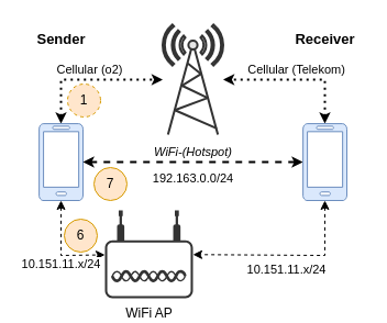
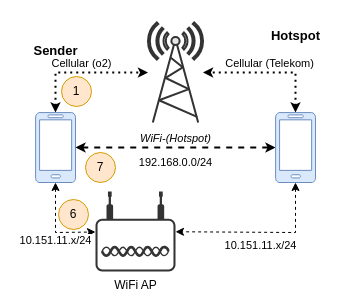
  <mxCell id="0" />
  <mxCell id="1" parent="0" />
  <mxCell id="2" value="Cellular (o2)" style="edgeStyle=orthogonalEdgeStyle;rounded=0;orthogonalLoop=1;jettySize=auto;html=1;dashed=1;dashPattern=1 2;strokeWidth=2;startArrow=classic;startFill=1;endSize=4;startSize=4;verticalAlign=bottom;" parent="1" source="3" target="10" edge="1"><mxGeometry relative="1" as="geometry"><Array as="points"><mxPoint x="55" y="72" /></Array></mxGeometry></mxCell>
  <mxCell id="3" value="" style="verticalLabelPosition=middle;html=1;verticalAlign=middle;align=right;shape=mxgraph.azure.mobile;pointerEvents=1;labelPosition=left;spacingRight=2;fillColor=#dae8fc;strokeColor=#6c8ebf;" parent="1" vertex="1"><mxGeometry x="35" y="112" width="40" height="70" as="geometry" /></mxCell>
  <mxCell id="4" value="WiFi AP" style="points=[[0.03,0.36,0],[0.18,0,0],[0.5,0.34,0],[0.82,0,0],[0.97,0.36,0],[1,0.67,0],[0.975,0.975,0],[0.5,1,0],[0.025,0.975,0],[0,0.67,0]];verticalLabelPosition=bottom;sketch=0;html=1;verticalAlign=top;aspect=fixed;align=center;pointerEvents=1;shape=mxgraph.cisco19.wireless_access_point;fillColor=#333333;strokeColor=default;" parent="1" vertex="1"><mxGeometry x="95" y="191" width="80" height="80" as="geometry" /></mxCell>
  <mxCell id="5" value="WiFi-(Hotspot)" style="endArrow=classic;dashed=1;html=1;strokeWidth=2;rounded=0;jumpSize=6;flowAnimation=0;shadow=0;verticalAlign=bottom;fontStyle=2;fontSize=11;startArrow=classic;startFill=1;endFill=1;endSize=4;startSize=4;" parent="1" source="3" target="9" edge="1"><mxGeometry width="50" height="50" relative="1" as="geometry"><mxPoint x="115" y="162" as="sourcePoint" /><mxPoint x="255" y="192" as="targetPoint" /></mxGeometry></mxCell>
  <mxCell id="6" value="10.151.11.x/24" style="endArrow=classic;html=1;strokeWidth=1;rounded=0;dashed=1;startArrow=classic;startFill=1;endFill=1;verticalAlign=top;" parent="1" source="3" target="4" edge="1"><mxGeometry width="50" height="50" relative="1" as="geometry"><mxPoint x="15" y="268" as="sourcePoint" /><mxPoint x="162" y="342" as="targetPoint" /><Array as="points"><mxPoint x="55" y="232" /></Array></mxGeometry></mxCell>
  <mxCell id="7" value="10.151.11.x/24" style="endArrow=classic;html=1;strokeWidth=1;rounded=0;dashed=1;startArrow=classic;startFill=1;endFill=1;verticalAlign=top;" parent="1" source="9" target="4" edge="1"><mxGeometry width="50" height="50" relative="1" as="geometry"><mxPoint x="505" y="272" as="sourcePoint" /><mxPoint x="365" y="352" as="targetPoint" /><Array as="points"><mxPoint x="295" y="232" /></Array></mxGeometry></mxCell>
  <mxCell id="8" value="Cellular (Telekom)" style="edgeStyle=orthogonalEdgeStyle;rounded=0;orthogonalLoop=1;jettySize=auto;html=1;strokeWidth=2;dashed=1;dashPattern=1 2;startArrow=classic;startFill=1;endSize=4;startSize=4;verticalAlign=bottom;" parent="1" source="9" target="10" edge="1"><mxGeometry relative="1" as="geometry"><Array as="points"><mxPoint x="295" y="72" /></Array></mxGeometry></mxCell>
  <mxCell id="9" value="" style="verticalLabelPosition=middle;html=1;verticalAlign=middle;align=left;shape=mxgraph.azure.mobile;pointerEvents=1;labelPosition=right;horizontal=1;spacingLeft=2;fillColor=#dae8fc;strokeColor=#6c8ebf;" parent="1" vertex="1"><mxGeometry x="275" y="112" width="40" height="70" as="geometry" /></mxCell>
  <mxCell id="10" value="" style="verticalAlign=top;verticalLabelPosition=bottom;labelPosition=center;align=center;html=1;outlineConnect=0;gradientDirection=north;strokeWidth=2;shape=mxgraph.networks.radio_tower;fillColor=#E6E6E6;strokeColor=#333333;" parent="1" vertex="1"><mxGeometry x="147.5" y="22" width="55" height="100" as="geometry" /></mxCell>
- <mxCell id="11" value="192.163.0.0/24" style="text;html=1;align=center;verticalAlign=middle;resizable=0;points=[];autosize=1;strokeColor=none;fillColor=none;spacing=0;fontSize=11;" parent="1" vertex="1"><mxGeometry x="130" y="152" width="90" height="20" as="geometry" /></mxCell>
- <mxCell id="12" value="1" style="ellipse;whiteSpace=wrap;html=1;aspect=fixed;fillColor=#ffe6cc;strokeColor=#d79b00;dashed=1;" parent="1" vertex="1"><mxGeometry x="61" y="76" width="30" height="30" as="geometry" /></mxCell>
+ <mxCell id="11" value="192.168.0.0/24" style="text;html=1;align=center;verticalAlign=middle;resizable=0;points=[];autosize=1;strokeColor=none;fillColor=none;spacing=0;fontSize=11;" parent="1" vertex="1"><mxGeometry x="130" y="152" width="90" height="20" as="geometry" /></mxCell>
+ <mxCell id="12" value="1" style="ellipse;whiteSpace=wrap;html=1;aspect=fixed;fillColor=#ffe6cc;strokeColor=#d79b00;" parent="1" vertex="1"><mxGeometry x="61" y="76" width="30" height="30" as="geometry" /></mxCell>
  <mxCell id="13" value="7" style="ellipse;whiteSpace=wrap;html=1;aspect=fixed;fillColor=#ffe6cc;strokeColor=#d79b00;" parent="1" vertex="1"><mxGeometry x="85" y="152" width="30" height="30" as="geometry" /></mxCell>
  <mxCell id="14" value="6" style="ellipse;whiteSpace=wrap;html=1;aspect=fixed;fillColor=#ffe6cc;strokeColor=#d79b00;" parent="1" vertex="1"><mxGeometry x="58" y="199" width="30" height="30" as="geometry" /></mxCell>
- <mxCell id="15" value="Sender" style="text;html=1;align=center;verticalAlign=middle;resizable=0;points=[];autosize=1;strokeColor=none;fillColor=none;fontStyle=1;fontSize=13;" vertex="1" parent="1"><mxGeometry x="20" y="20" width="70" height="30" as="geometry" /></mxCell>
- <mxCell id="16" value="Receiver" style="text;html=1;align=center;verticalAlign=middle;resizable=0;points=[];autosize=1;strokeColor=none;fillColor=none;fontStyle=1;fontSize=13;" vertex="1" parent="1"><mxGeometry x="260" y="20" width="70" height="30" as="geometry" /></mxCell>
+ <mxCell id="15" value="Sender" style="text;html=1;align=center;verticalAlign=middle;resizable=0;points=[];autosize=1;strokeColor=none;fillColor=none;fontStyle=1;fontSize=13;" vertex="1" parent="1"><mxGeometry x="20" y="35" width="70" height="30" as="geometry" /></mxCell>
+ <mxCell id="16" value="Hotspot" style="text;html=1;align=center;verticalAlign=middle;resizable=0;points=[];autosize=1;strokeColor=none;fillColor=none;fontStyle=1;fontSize=13;" vertex="1" parent="1"><mxGeometry x="260" y="20" width="70" height="30" as="geometry" /></mxCell>
